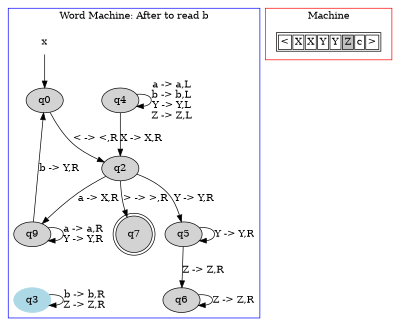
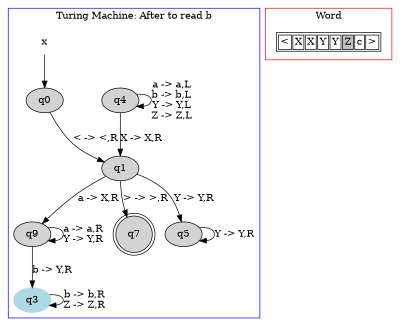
  digraph {
    node [style=filled]
    q0
-   q1 [label=q2]
+   q1
    n3 [label=q9]
    q5
    q7 [shape=doublecircle]
    q3 [color=lightblue]
    q4
-   q6
    x [color=white]
    n10 [label=<<TABLE> <TR> <TD><FONT>&lt;</FONT></TD> <TD><FONT>X</FONT></TD> <TD><FONT>X</FONT></TD> <TD><FONT>Y</FONT></TD> <TD><FONT>Y</FONT></TD> <TD BGCOLOR="gray"><FONT>Z</FONT></TD> <TD><FONT>c</FONT></TD> <TD><FONT>&gt;</FONT></TD> </TR> </TABLE>> shape=plaintext style=""]
    subgraph cluster_1 {
      color=blue
-     label="Word Machine: After to read b"
+     label="Turing Machine: After to read b"
      q0
      q1
      n3
      q5
      q7
      q3
      q4
-     q6
      x
    }
    subgraph cluster_2 {
      color=red
-     label=Machine
+     label=Word
      n10
    }
    q0 -> q1 [label="< -> <,R"]
    q1 -> n3 [label="a -> X,R"]
    q1 -> q5 [label="Y -> Y,R"]
    q1 -> q7 [label="> -> >,R"]
    n3 -> n3 [label="a -> a,R\nY -> Y,R"]
-   n3 -> q0 [label="b -> Y,R"]
+   n3 -> q3 [label="b -> Y,R"]
    q5 -> q5 [label="Y -> Y,R"]
-   q5 -> q6 [label="Z -> Z,R"]
    q3 -> q3 [label="b -> b,R\nZ -> Z,R"]
    q4 -> q1 [label="X -> X,R"]
    q4 -> q4 [label="a -> a,L\nb -> b,L\nY -> Y,L\nZ -> Z,L"]
-   q6 -> q6 [label="Z -> Z,R"]
    x -> q0
  }
